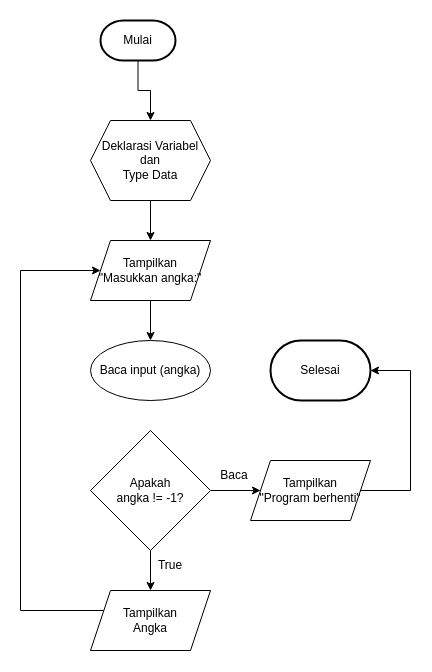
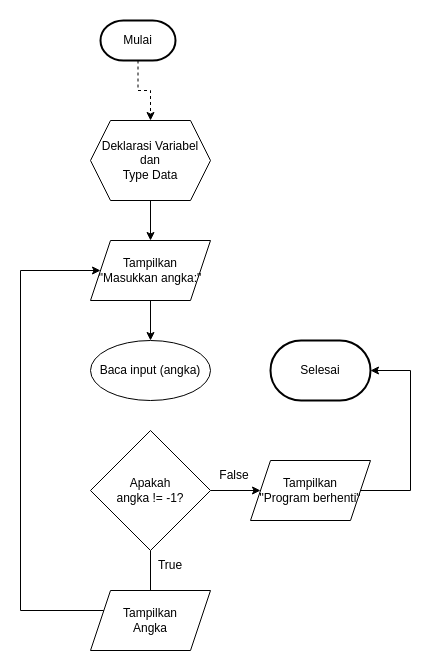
  <mxCell id="0" />
  <mxCell id="1" parent="0" />
- <mxCell id="2" style="edgeStyle=orthogonalEdgeStyle;rounded=0;orthogonalLoop=1;jettySize=auto;html=1;entryX=0.5;entryY=0;entryDx=0;entryDy=0;" edge="1" parent="1" source="3" target="5"><mxGeometry relative="1" as="geometry" /></mxCell>
+ <mxCell id="2" style="edgeStyle=orthogonalEdgeStyle;rounded=0;orthogonalLoop=1;jettySize=auto;html=1;entryX=0.5;entryY=0;entryDx=0;entryDy=0;dashed=1;" edge="1" parent="1" source="3" target="5"><mxGeometry relative="1" as="geometry" /></mxCell>
  <mxCell id="3" value="Mulai" style="strokeWidth=2;html=1;shape=mxgraph.flowchart.terminator;whiteSpace=wrap;" vertex="1" parent="1"><mxGeometry x="100" y="20" width="75" height="40" as="geometry" /></mxCell>
  <mxCell id="4" style="edgeStyle=orthogonalEdgeStyle;rounded=0;orthogonalLoop=1;jettySize=auto;html=1;entryX=0.5;entryY=0;entryDx=0;entryDy=0;" edge="1" parent="1" source="5" target="7"><mxGeometry relative="1" as="geometry" /></mxCell>
  <mxCell id="5" value="Deklarasi Variabel&lt;br&gt;dan&lt;br&gt;Type Data" style="shape=hexagon;perimeter=hexagonPerimeter2;whiteSpace=wrap;html=1;fixedSize=1;" vertex="1" parent="1"><mxGeometry x="90" y="120" width="120" height="80" as="geometry" /></mxCell>
  <mxCell id="6" style="edgeStyle=orthogonalEdgeStyle;rounded=0;orthogonalLoop=1;jettySize=auto;html=1;entryX=0.5;entryY=0;entryDx=0;entryDy=0;" edge="1" parent="1" source="7" target="8"><mxGeometry relative="1" as="geometry" /></mxCell>
  <mxCell id="7" value="Tampilkan &lt;br&gt;&quot;Masukkan angka:&quot;" style="shape=parallelogram;perimeter=parallelogramPerimeter;whiteSpace=wrap;html=1;fixedSize=1;" vertex="1" parent="1"><mxGeometry x="90" y="240" width="120" height="60" as="geometry" /></mxCell>
  <mxCell id="8" value="Baca input (angka)" style="ellipse;whiteSpace=wrap;html=1;" vertex="1" parent="1"><mxGeometry x="90" y="340" width="120" height="60" as="geometry" /></mxCell>
- <mxCell id="9" style="edgeStyle=orthogonalEdgeStyle;rounded=0;orthogonalLoop=1;jettySize=auto;html=1;entryX=0.5;entryY=0;entryDx=0;entryDy=0;" edge="1" parent="1" source="11" target="13"><mxGeometry relative="1" as="geometry" /></mxCell>
+ <mxCell id="9" style="edgeStyle=orthogonalEdgeStyle;rounded=0;orthogonalLoop=1;jettySize=auto;html=1;entryX=0.5;entryY=0;entryDx=0;entryDy=0;endArrow=none;" edge="1" parent="1" source="11" target="13"><mxGeometry relative="1" as="geometry" /></mxCell>
  <mxCell id="10" style="edgeStyle=orthogonalEdgeStyle;rounded=0;orthogonalLoop=1;jettySize=auto;html=1;entryX=0;entryY=0.5;entryDx=0;entryDy=0;" edge="1" parent="1" source="11" target="14"><mxGeometry relative="1" as="geometry" /></mxCell>
  <mxCell id="11" value="Apakah &lt;br&gt;angka != -1?" style="rhombus;whiteSpace=wrap;html=1;" vertex="1" parent="1"><mxGeometry x="90" y="430" width="120" height="120" as="geometry" /></mxCell>
  <mxCell id="12" style="edgeStyle=orthogonalEdgeStyle;rounded=0;orthogonalLoop=1;jettySize=auto;html=1;entryX=0;entryY=0.5;entryDx=0;entryDy=0;" edge="1" parent="1" source="13" target="7"><mxGeometry relative="1" as="geometry"><Array as="points"><mxPoint x="20" y="610" /><mxPoint x="20" y="270" /></Array></mxGeometry></mxCell>
  <mxCell id="13" value="Tampilkan&lt;br&gt;Angka" style="shape=parallelogram;perimeter=parallelogramPerimeter;whiteSpace=wrap;html=1;fixedSize=1;" vertex="1" parent="1"><mxGeometry x="90" y="590" width="120" height="60" as="geometry" /></mxCell>
  <mxCell id="14" value="&lt;br&gt;Tampilkan &lt;br&gt;&quot;Program berhenti&quot;&lt;div&gt;&lt;br/&gt;&lt;/div&gt;" style="shape=parallelogram;perimeter=parallelogramPerimeter;whiteSpace=wrap;html=1;fixedSize=1;" vertex="1" parent="1"><mxGeometry x="250" y="460" width="120" height="60" as="geometry" /></mxCell>
  <mxCell id="15" value="Selesai" style="strokeWidth=2;html=1;shape=mxgraph.flowchart.terminator;whiteSpace=wrap;" vertex="1" parent="1"><mxGeometry x="270" y="340" width="100" height="60" as="geometry" /></mxCell>
  <mxCell id="16" style="edgeStyle=orthogonalEdgeStyle;rounded=0;orthogonalLoop=1;jettySize=auto;html=1;entryX=1;entryY=0.5;entryDx=0;entryDy=0;entryPerimeter=0;" edge="1" parent="1" source="14" target="15"><mxGeometry relative="1" as="geometry"><Array as="points"><mxPoint x="410" y="490" /><mxPoint x="410" y="370" /></Array></mxGeometry></mxCell>
  <mxCell id="17" value="True" style="text;html=1;align=center;verticalAlign=middle;whiteSpace=wrap;rounded=0;" vertex="1" parent="1"><mxGeometry x="140" y="550" width="60" height="30" as="geometry" /></mxCell>
- <mxCell id="18" value="Baca" style="text;html=1;align=center;verticalAlign=middle;whiteSpace=wrap;rounded=0;" vertex="1" parent="1"><mxGeometry x="204" y="460" width="60" height="30" as="geometry" /></mxCell>
+ <mxCell id="18" value="False" style="text;html=1;align=center;verticalAlign=middle;whiteSpace=wrap;rounded=0;" vertex="1" parent="1"><mxGeometry x="204" y="460" width="60" height="30" as="geometry" /></mxCell>
